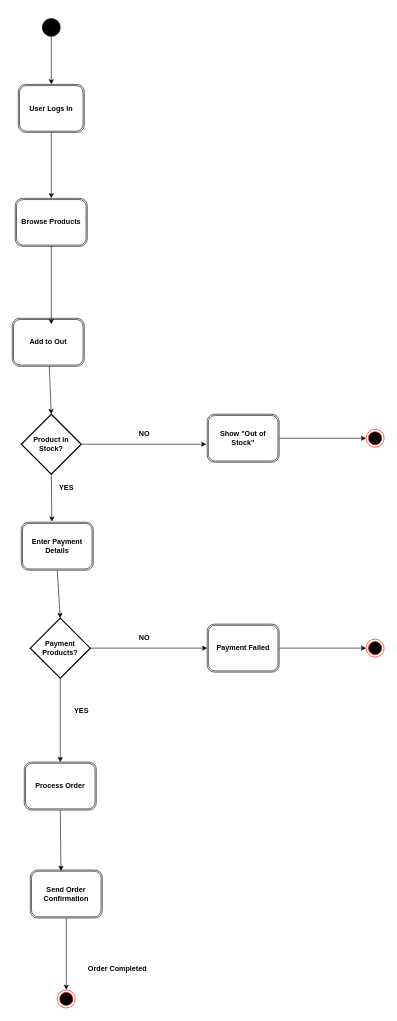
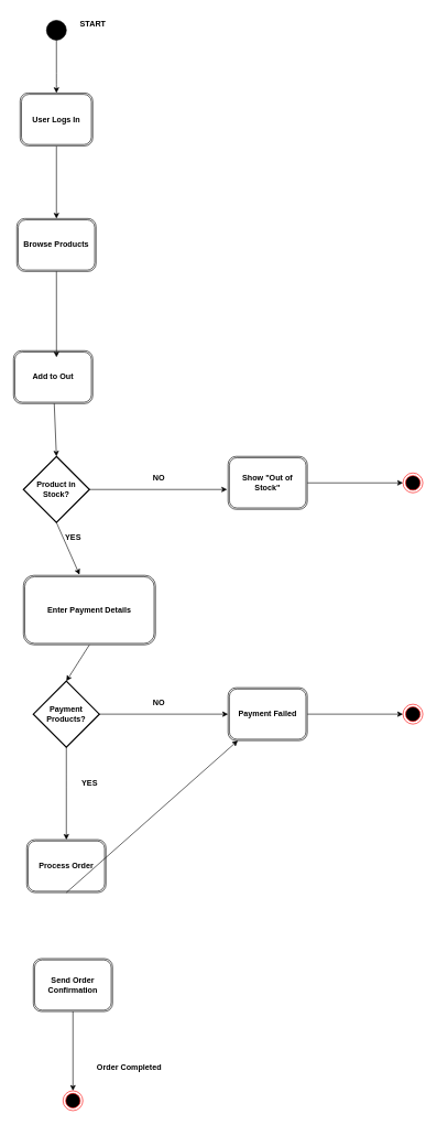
  <mxCell id="0" />
  <mxCell id="1" parent="0" />
  <mxCell id="2" value="" style="edgeStyle=none;html=1;" edge="1" parent="1" source="3" target="5"><mxGeometry relative="1" as="geometry"><Array as="points"><mxPoint x="85" y="120" /></Array></mxGeometry></mxCell>
  <mxCell id="3" value="" style="ellipse;fillColor=strokeColor;html=1;" vertex="1" parent="1"><mxGeometry x="70" y="30" width="30" height="30" as="geometry" /></mxCell>
  <mxCell id="4" style="edgeStyle=none;html=1;" edge="1" parent="1" source="5" target="6"><mxGeometry relative="1" as="geometry" /></mxCell>
  <mxCell id="5" value="&lt;b&gt;User Logs In&lt;/b&gt;" style="shape=ext;double=1;rounded=1;whiteSpace=wrap;html=1;" vertex="1" parent="1"><mxGeometry x="30" y="140" width="110" height="80" as="geometry" /></mxCell>
  <mxCell id="6" value="&lt;b&gt;Browse Products&lt;/b&gt;" style="shape=ext;double=1;rounded=1;whiteSpace=wrap;html=1;" vertex="1" parent="1"><mxGeometry x="25" y="330" width="120" height="80" as="geometry" /></mxCell>
  <mxCell id="7" value="&lt;b&gt;Add to Out&lt;/b&gt;" style="shape=ext;double=1;rounded=1;whiteSpace=wrap;html=1;" vertex="1" parent="1"><mxGeometry x="20" y="530" width="120" height="80" as="geometry" /></mxCell>
  <mxCell id="8" style="edgeStyle=none;html=1;entryX=0.542;entryY=0.125;entryDx=0;entryDy=0;entryPerimeter=0;" edge="1" parent="1" source="6" target="7"><mxGeometry relative="1" as="geometry" /></mxCell>
  <mxCell id="9" value="&lt;b&gt;Product in Stock?&lt;/b&gt;" style="strokeWidth=2;html=1;shape=mxgraph.flowchart.decision;whiteSpace=wrap;" vertex="1" parent="1"><mxGeometry x="35" y="690" width="100" height="100" as="geometry" /></mxCell>
  <mxCell id="10" style="edgeStyle=none;html=1;entryX=0.5;entryY=0;entryDx=0;entryDy=0;entryPerimeter=0;" edge="1" parent="1" source="7" target="9"><mxGeometry relative="1" as="geometry" /></mxCell>
  <mxCell id="11" style="edgeStyle=none;html=1;" edge="1" parent="1" source="12" target="15"><mxGeometry relative="1" as="geometry" /></mxCell>
  <mxCell id="12" value="&lt;b&gt;Show &quot;Out of Stock&quot;&lt;/b&gt;" style="shape=ext;double=1;rounded=1;whiteSpace=wrap;html=1;" vertex="1" parent="1"><mxGeometry x="345" y="690" width="120" height="80" as="geometry" /></mxCell>
  <mxCell id="13" style="edgeStyle=none;html=1;exitX=1;exitY=0.5;exitDx=0;exitDy=0;exitPerimeter=0;entryX=-0.012;entryY=0.625;entryDx=0;entryDy=0;entryPerimeter=0;" edge="1" parent="1" source="9" target="12"><mxGeometry relative="1" as="geometry" /></mxCell>
  <mxCell id="14" value="&lt;span style=&quot;background-color: light-dark(#ffffff, var(--ge-dark-color, #121212));&quot;&gt;&lt;b&gt;NO&lt;/b&gt;&lt;/span&gt;" style="text;html=1;align=center;verticalAlign=middle;resizable=0;points=[];autosize=1;strokeColor=none;fillColor=none;" vertex="1" parent="1"><mxGeometry x="220" y="708" width="40" height="30" as="geometry" /></mxCell>
  <mxCell id="15" value="" style="ellipse;html=1;shape=endState;fillColor=#000000;strokeColor=#ff0000;" vertex="1" parent="1"><mxGeometry x="610" y="715" width="30" height="30" as="geometry" /></mxCell>
  <mxCell id="16" style="edgeStyle=none;html=1;exitX=0.5;exitY=1;exitDx=0;exitDy=0;entryX=0.5;entryY=0;entryDx=0;entryDy=0;entryPerimeter=0;" edge="1" parent="1" source="17" target="28"><mxGeometry relative="1" as="geometry"><mxPoint x="98.462" y="1040" as="targetPoint" /></mxGeometry></mxCell>
- <mxCell id="17" value="&lt;b&gt;Enter Payment Details&lt;/b&gt;" style="shape=ext;double=1;rounded=1;whiteSpace=wrap;html=1;" vertex="1" parent="1"><mxGeometry x="35" y="870" width="120" height="80" as="geometry" /></mxCell>
+ <mxCell id="17" value="&lt;b&gt;Enter Payment Details&lt;/b&gt;" style="shape=ext;double=1;rounded=1;whiteSpace=wrap;html=1;" vertex="1" parent="1"><mxGeometry x="35" y="870" width="200" height="105" as="geometry" /></mxCell>
  <mxCell id="18" style="edgeStyle=none;html=1;exitX=0.5;exitY=1;exitDx=0;exitDy=0;exitPerimeter=0;entryX=0.425;entryY=-0.01;entryDx=0;entryDy=0;entryPerimeter=0;" edge="1" parent="1" source="9" target="17"><mxGeometry relative="1" as="geometry"><mxPoint x="80" y="840" as="targetPoint" /></mxGeometry></mxCell>
  <mxCell id="19" style="edgeStyle=none;html=1;exitX=0.5;exitY=1;exitDx=0;exitDy=0;entryX=0.5;entryY=0;entryDx=0;entryDy=0;exitPerimeter=0;" edge="1" parent="1" source="28" target="20"><mxGeometry relative="1" as="geometry"><mxPoint x="100" y="1120" as="sourcePoint" /><Array as="points"><mxPoint x="100" y="1180" /></Array></mxGeometry></mxCell>
  <mxCell id="20" value="&lt;b&gt;Process Order&lt;/b&gt;" style="shape=ext;double=1;rounded=1;whiteSpace=wrap;html=1;" vertex="1" parent="1"><mxGeometry x="40" y="1270" width="120" height="80" as="geometry" /></mxCell>
  <mxCell id="21" style="edgeStyle=none;html=1;exitX=0.5;exitY=1;exitDx=0;exitDy=0;entryX=0.5;entryY=0;entryDx=0;entryDy=0;" edge="1" parent="1" source="22" target="23"><mxGeometry relative="1" as="geometry"><mxPoint x="100" y="1590" as="targetPoint" /></mxGeometry></mxCell>
  <mxCell id="22" value="&lt;b&gt;Send &lt;span class=&quot;hljs-keyword&quot;&gt;Order&lt;/span&gt; Confirmation&lt;/b&gt;" style="shape=ext;double=1;rounded=1;whiteSpace=wrap;html=1;" vertex="1" parent="1"><mxGeometry x="50" y="1450" width="120" height="80" as="geometry" /></mxCell>
  <mxCell id="23" value="" style="ellipse;html=1;shape=endState;fillColor=#000000;strokeColor=#ff0000;" vertex="1" parent="1"><mxGeometry x="95" y="1650" width="30" height="30" as="geometry" /></mxCell>
- <mxCell id="24" style="edgeStyle=none;html=1;exitX=0.5;exitY=1;exitDx=0;exitDy=0;entryX=0.427;entryY=0.018;entryDx=0;entryDy=0;entryPerimeter=0;" edge="1" parent="1" source="20" target="22"><mxGeometry relative="1" as="geometry" /></mxCell>
+ <mxCell id="24" style="edgeStyle=none;html=1;exitX=0.5;exitY=1;exitDx=0;exitDy=0;" edge="1" parent="1" source="20" target="30"><mxGeometry relative="1" as="geometry" /></mxCell>
  <mxCell id="25" value="&lt;b&gt;YES&lt;/b&gt;" style="text;html=1;align=center;verticalAlign=middle;resizable=0;points=[];autosize=1;strokeColor=none;fillColor=none;" vertex="1" parent="1"><mxGeometry x="110" y="1170" width="50" height="30" as="geometry" /></mxCell>
  <mxCell id="26" value="&lt;b&gt;Order Completed&lt;/b&gt;" style="text;html=1;align=center;verticalAlign=middle;resizable=0;points=[];autosize=1;strokeColor=none;fillColor=none;" vertex="1" parent="1"><mxGeometry x="135" y="1600" width="120" height="30" as="geometry" /></mxCell>
  <mxCell id="27" style="edgeStyle=none;html=1;exitX=1;exitY=0.5;exitDx=0;exitDy=0;exitPerimeter=0;entryX=0;entryY=0.5;entryDx=0;entryDy=0;" edge="1" parent="1" source="28" target="30"><mxGeometry relative="1" as="geometry" /></mxCell>
  <mxCell id="28" value="&lt;b style=&quot;scrollbar-color: light-dark(#e2e2e2, #4b4b4b)&lt;br/&gt;&#09;&#09;&#09;&#09;&#09;light-dark(#fbfbfb, var(--dark-panel-color));&quot;&gt;Payment Products?&lt;/b&gt;" style="strokeWidth=2;html=1;shape=mxgraph.flowchart.decision;whiteSpace=wrap;" vertex="1" parent="1"><mxGeometry x="50" y="1030" width="100" height="100" as="geometry" /></mxCell>
  <mxCell id="29" style="edgeStyle=none;html=1;exitX=1;exitY=0.5;exitDx=0;exitDy=0;entryX=0;entryY=0.5;entryDx=0;entryDy=0;" edge="1" parent="1" source="30" target="31"><mxGeometry relative="1" as="geometry" /></mxCell>
  <mxCell id="30" value="&lt;b&gt;Payment Failed&lt;/b&gt;" style="shape=ext;double=1;rounded=1;whiteSpace=wrap;html=1;" vertex="1" parent="1"><mxGeometry x="345" y="1040" width="120" height="80" as="geometry" /></mxCell>
  <mxCell id="31" value="" style="ellipse;html=1;shape=endState;fillColor=#000000;strokeColor=#ff0000;" vertex="1" parent="1"><mxGeometry x="610" y="1065" width="30" height="30" as="geometry" /></mxCell>
  <mxCell id="32" value="&lt;b&gt;NO&lt;/b&gt;" style="text;html=1;align=center;verticalAlign=middle;resizable=0;points=[];autosize=1;strokeColor=none;fillColor=none;" vertex="1" parent="1"><mxGeometry x="220" y="1048" width="40" height="30" as="geometry" /></mxCell>
  <mxCell id="33" value="&lt;b&gt;YES&lt;/b&gt;" style="text;html=1;align=center;verticalAlign=middle;resizable=0;points=[];autosize=1;strokeColor=none;fillColor=none;" vertex="1" parent="1"><mxGeometry x="85" y="798" width="50" height="30" as="geometry" /></mxCell>
+ <mxCell id="34" value="&lt;b&gt;START&lt;/b&gt;" style="text;html=1;align=center;verticalAlign=middle;resizable=0;points=[];autosize=1;strokeColor=none;fillColor=none;" vertex="1" parent="1"><mxGeometry x="110" y="20" width="60" height="30" as="geometry" /></mxCell>
